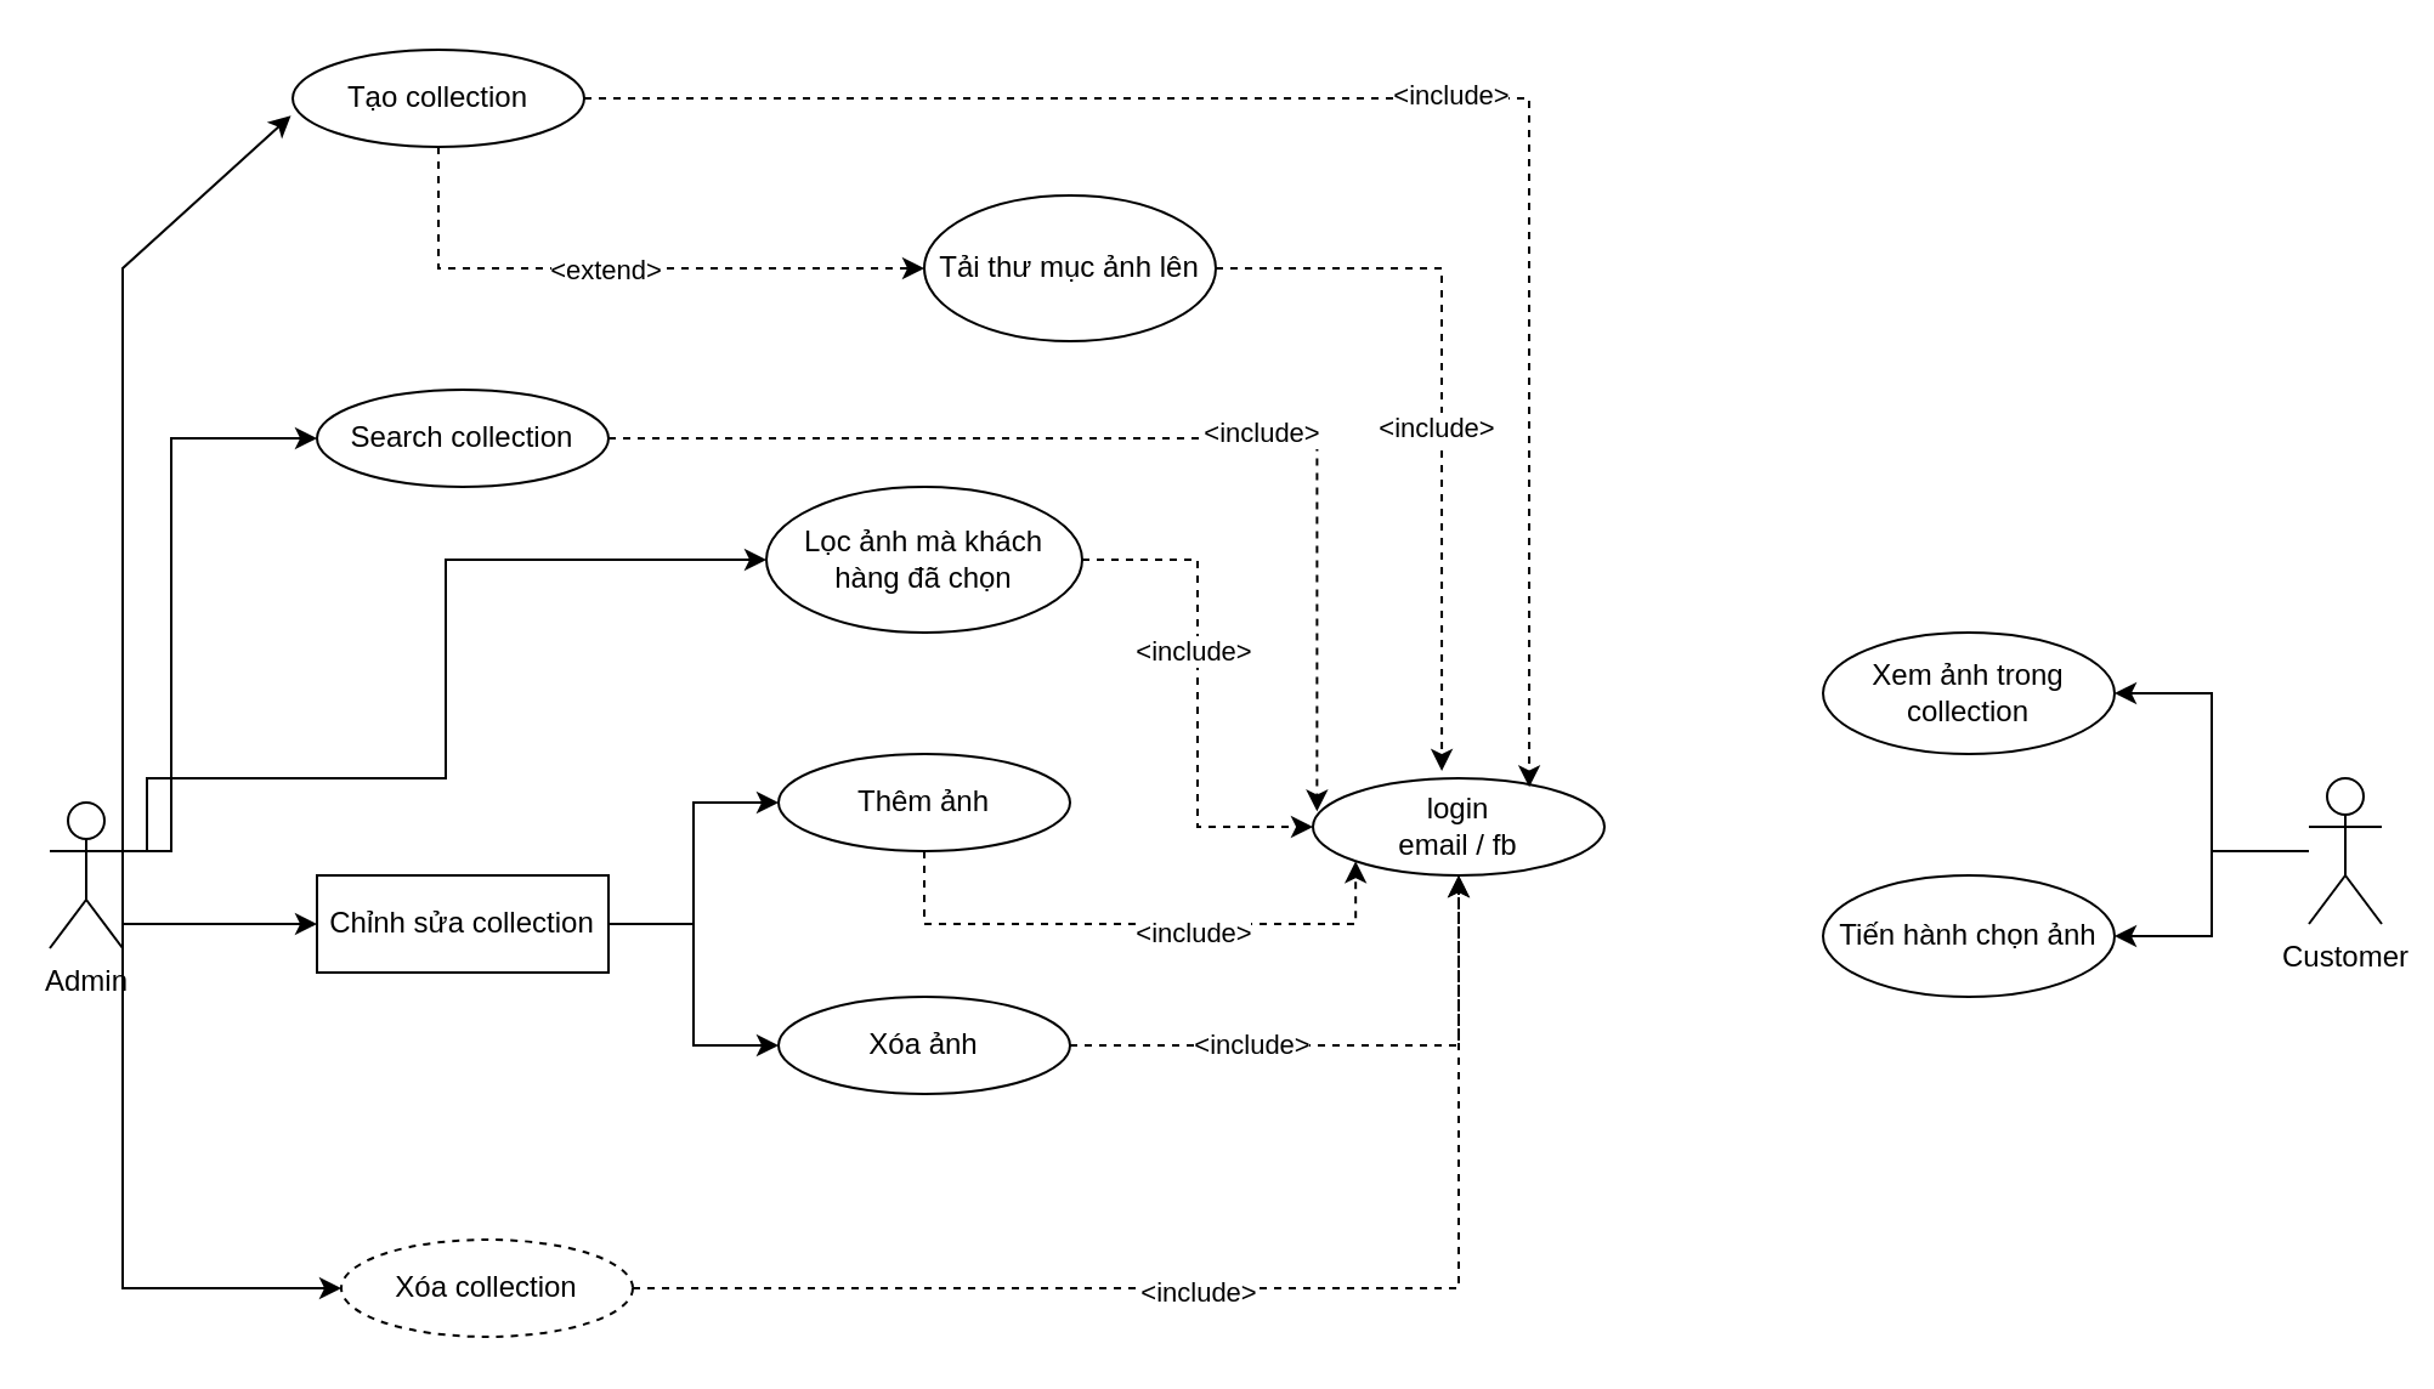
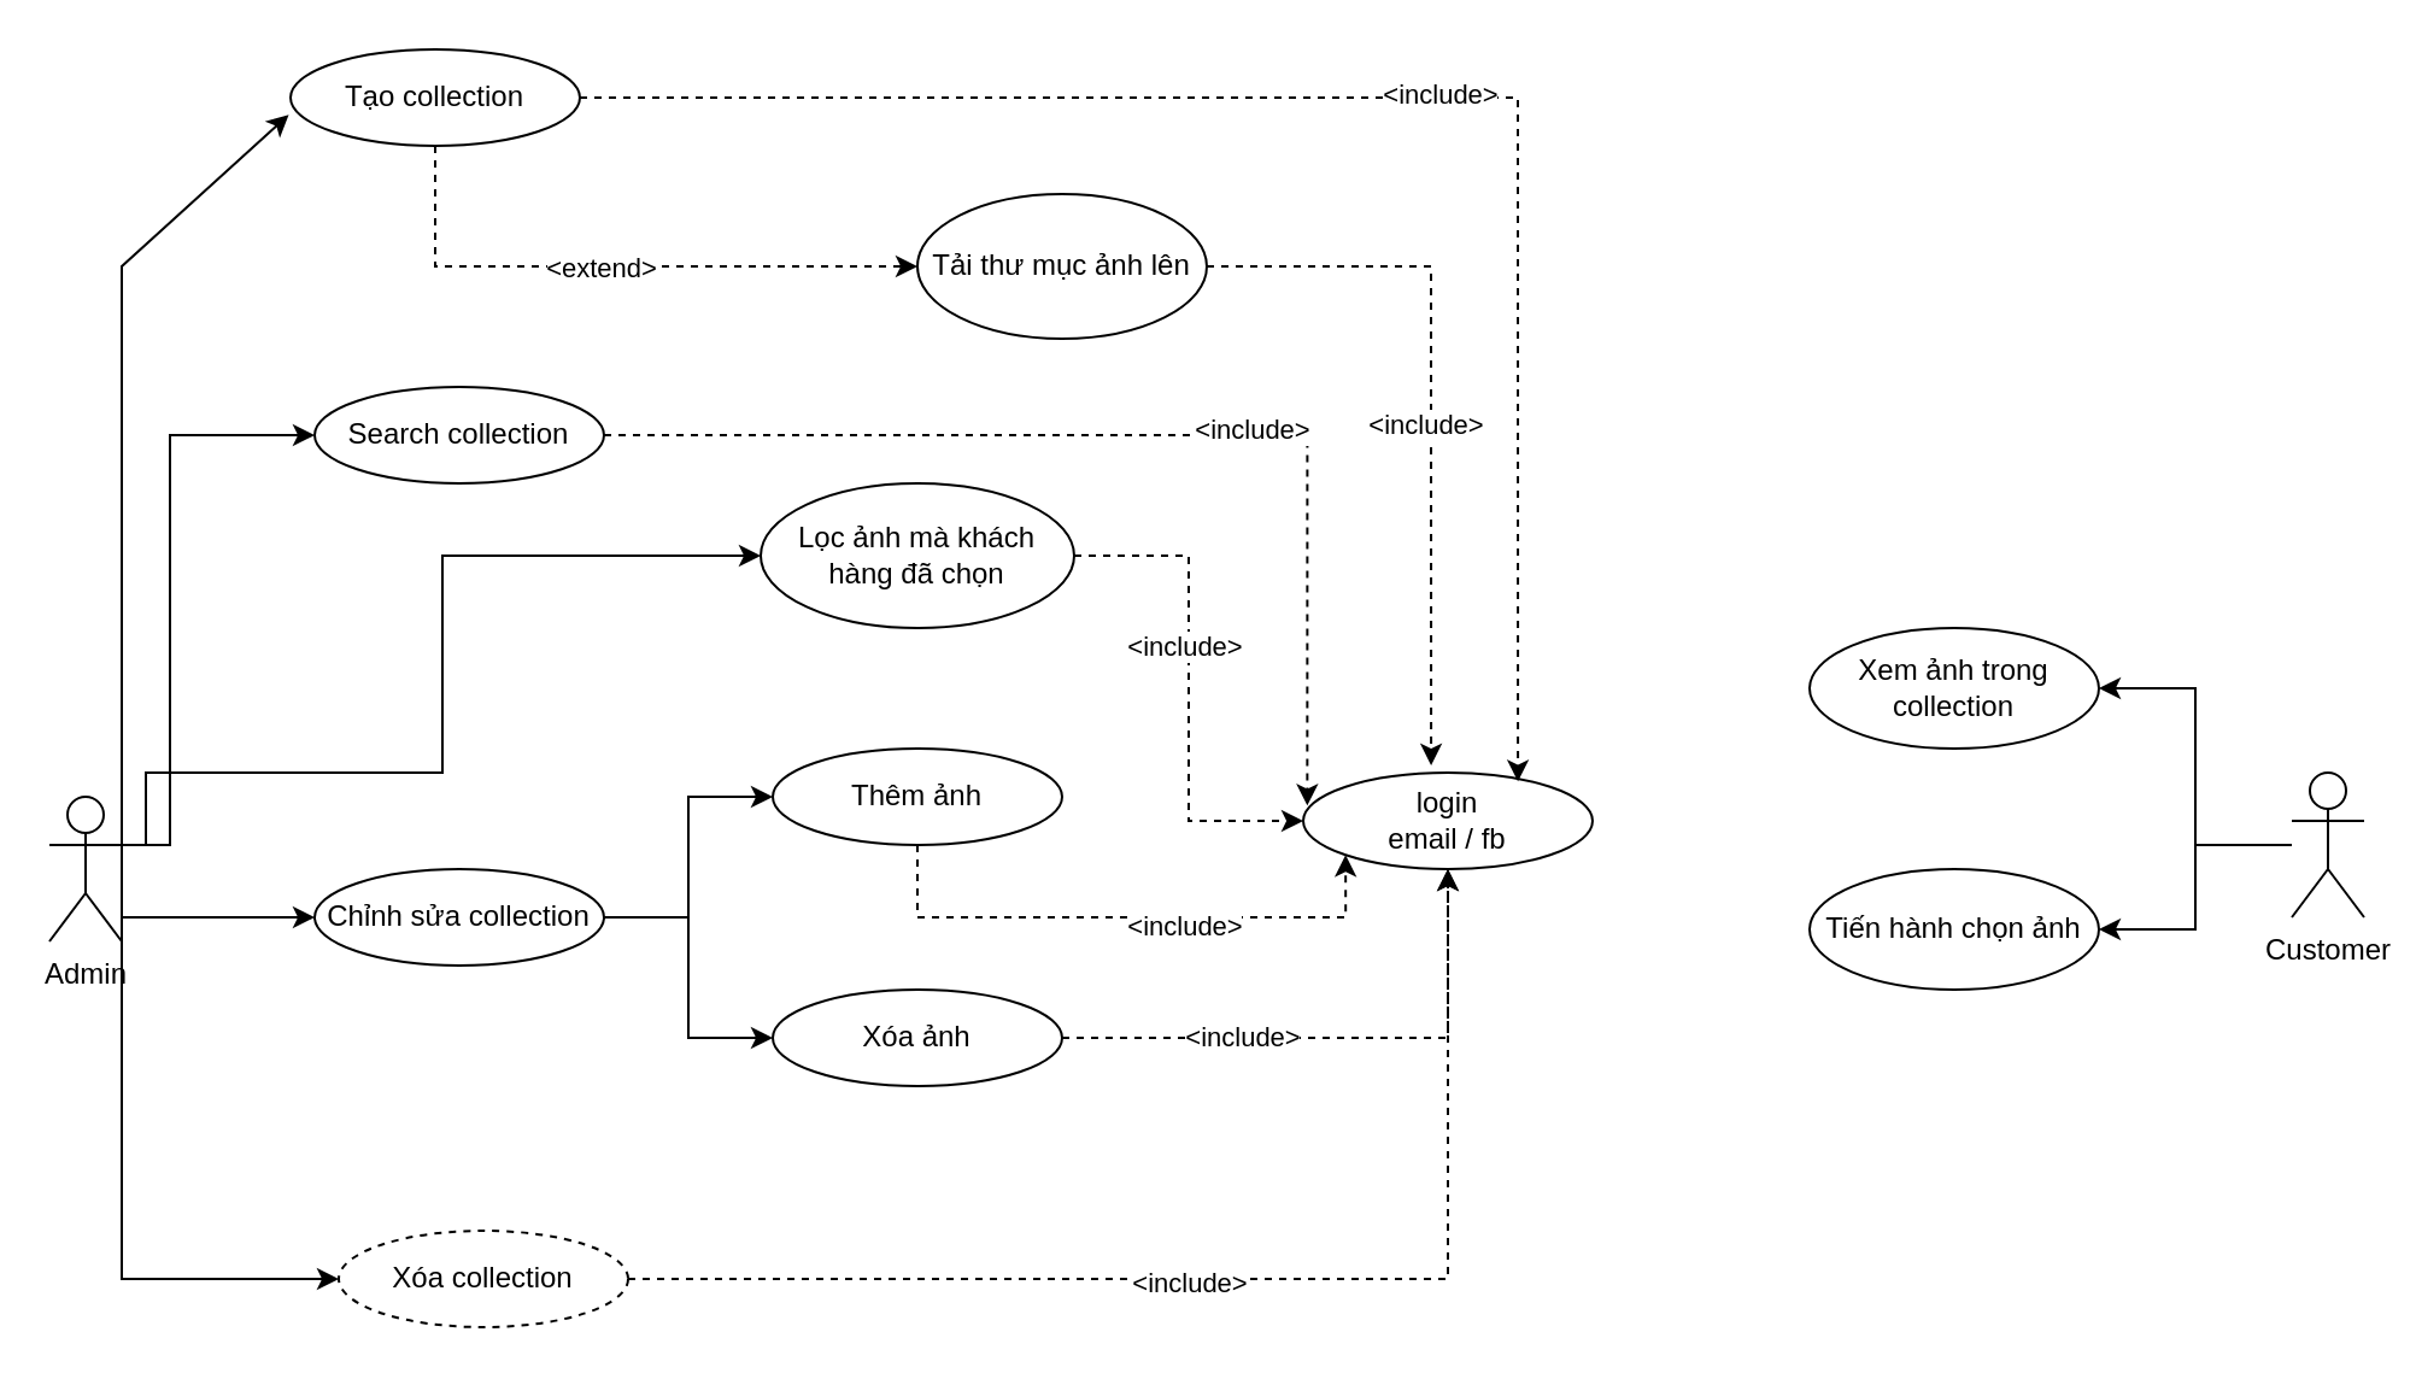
  <mxCell id="0" />
  <mxCell id="1" parent="0" />
  <mxCell id="2" style="edgeStyle=orthogonalEdgeStyle;rounded=0;orthogonalLoop=1;jettySize=auto;html=1;entryX=0;entryY=0.5;entryDx=0;entryDy=0;" parent="1" source="4" target="33" edge="1"><mxGeometry relative="1" as="geometry"><Array as="points"><mxPoint x="70" y="350" /><mxPoint x="70" y="180" /></Array></mxGeometry></mxCell>
  <mxCell id="3" style="edgeStyle=orthogonalEdgeStyle;rounded=0;orthogonalLoop=1;jettySize=auto;html=1;entryX=0;entryY=0.5;entryDx=0;entryDy=0;" parent="1" target="32" edge="1"><mxGeometry relative="1" as="geometry"><mxPoint x="60" y="350" as="sourcePoint" /><Array as="points"><mxPoint x="60" y="320" /><mxPoint x="183" y="320" /><mxPoint x="183" y="230" /></Array></mxGeometry></mxCell>
  <mxCell id="4" value="Admin" style="shape=umlActor;verticalLabelPosition=bottom;verticalAlign=top;html=1;outlineConnect=0;" parent="1" vertex="1"><mxGeometry x="20" y="330" width="30" height="60" as="geometry" /></mxCell>
  <mxCell id="5" style="edgeStyle=orthogonalEdgeStyle;rounded=0;orthogonalLoop=1;jettySize=auto;html=1;entryX=1;entryY=0.5;entryDx=0;entryDy=0;" parent="1" source="7" target="34" edge="1"><mxGeometry relative="1" as="geometry" /></mxCell>
  <mxCell id="6" style="edgeStyle=orthogonalEdgeStyle;rounded=0;orthogonalLoop=1;jettySize=auto;html=1;entryX=1;entryY=0.5;entryDx=0;entryDy=0;" parent="1" source="7" target="35" edge="1"><mxGeometry relative="1" as="geometry" /></mxCell>
  <mxCell id="7" value="Customer&lt;div&gt;&lt;br&gt;&lt;/div&gt;" style="shape=umlActor;verticalLabelPosition=bottom;verticalAlign=top;html=1;outlineConnect=0;" parent="1" vertex="1"><mxGeometry x="950" y="320" width="30" height="60" as="geometry" /></mxCell>
  <mxCell id="8" value="" style="edgeStyle=orthogonalEdgeStyle;rounded=0;orthogonalLoop=1;jettySize=auto;html=1;dashed=1;exitX=0.5;exitY=1;exitDx=0;exitDy=0;targetPerimeterSpacing=0;strokeWidth=1;" parent="1" source="10" target="22" edge="1"><mxGeometry relative="1" as="geometry"><Array as="points"><mxPoint x="180" y="110" /></Array></mxGeometry></mxCell>
  <mxCell id="9" value="&amp;lt;extend&amp;gt;" style="edgeLabel;html=1;align=center;verticalAlign=middle;resizable=0;points=[];" parent="8" vertex="1" connectable="0"><mxGeometry x="-0.06" relative="1" as="geometry"><mxPoint as="offset" /></mxGeometry></mxCell>
  <mxCell id="10" value="Tạo collection" style="ellipse;whiteSpace=wrap;html=1;" parent="1" vertex="1"><mxGeometry x="120" y="20" width="120" height="40" as="geometry" /></mxCell>
  <mxCell id="11" style="edgeStyle=orthogonalEdgeStyle;rounded=0;orthogonalLoop=1;jettySize=auto;html=1;entryX=0.5;entryY=1;entryDx=0;entryDy=0;dashed=1;" parent="1" source="13" target="29" edge="1"><mxGeometry relative="1" as="geometry" /></mxCell>
  <mxCell id="12" value="&amp;lt;include&amp;gt;" style="edgeLabel;html=1;align=center;verticalAlign=middle;resizable=0;points=[];" parent="11" vertex="1" connectable="0"><mxGeometry x="-0.089" y="-1" relative="1" as="geometry"><mxPoint as="offset" /></mxGeometry></mxCell>
  <mxCell id="13" value="Xóa collection" style="ellipse;whiteSpace=wrap;html=1;dashed=1;" parent="1" vertex="1"><mxGeometry x="140" y="510" width="120" height="40" as="geometry" /></mxCell>
  <mxCell id="14" style="edgeStyle=orthogonalEdgeStyle;rounded=0;orthogonalLoop=1;jettySize=auto;html=1;entryX=0;entryY=0.5;entryDx=0;entryDy=0;" parent="1" source="16" target="19" edge="1"><mxGeometry relative="1" as="geometry" /></mxCell>
  <mxCell id="15" style="edgeStyle=orthogonalEdgeStyle;rounded=0;orthogonalLoop=1;jettySize=auto;html=1;entryX=0;entryY=0.5;entryDx=0;entryDy=0;" parent="1" source="16" target="25" edge="1"><mxGeometry relative="1" as="geometry" /></mxCell>
- <mxCell id="16" value="Chỉnh sửa collection" style="whiteSpace=wrap;html=1;rounded=0;" parent="1" vertex="1"><mxGeometry y="360" width="120" height="40" as="geometry" x="130" /></mxCell>
+ <mxCell id="16" value="Chỉnh sửa collection" style="ellipse;whiteSpace=wrap;html=1;" parent="1" vertex="1"><mxGeometry y="360" width="120" height="40" as="geometry" x="130" /></mxCell>
  <mxCell id="17" style="edgeStyle=orthogonalEdgeStyle;rounded=0;orthogonalLoop=1;jettySize=auto;html=1;entryX=0;entryY=1;entryDx=0;entryDy=0;dashed=1;" parent="1" source="19" target="29" edge="1"><mxGeometry relative="1" as="geometry"><Array as="points"><mxPoint x="380" y="380" /><mxPoint x="558" y="380" /></Array></mxGeometry></mxCell>
  <mxCell id="18" value="&amp;lt;include&amp;gt;" style="edgeLabel;html=1;align=center;verticalAlign=middle;resizable=0;points=[];" parent="17" vertex="1" connectable="0"><mxGeometry x="0.202" y="-3" relative="1" as="geometry"><mxPoint as="offset" /></mxGeometry></mxCell>
  <mxCell id="19" value="Thêm ảnh" style="ellipse;whiteSpace=wrap;html=1;" parent="1" vertex="1"><mxGeometry x="320" y="310" width="120" height="40" as="geometry" /></mxCell>
  <mxCell id="20" value="" style="edgeStyle=orthogonalEdgeStyle;rounded=0;orthogonalLoop=1;jettySize=auto;html=1;entryX=0.442;entryY=-0.075;entryDx=0;entryDy=0;entryPerimeter=0;dashed=1;" parent="1" source="22" target="29" edge="1"><mxGeometry relative="1" as="geometry"><mxPoint x="520" y="100" as="targetPoint" /></mxGeometry></mxCell>
  <mxCell id="21" value="&amp;lt;include&amp;gt;" style="edgeLabel;html=1;align=center;verticalAlign=middle;resizable=0;points=[];" parent="20" vertex="1" connectable="0"><mxGeometry x="0.05" y="-3" relative="1" as="geometry"><mxPoint as="offset" /></mxGeometry></mxCell>
  <mxCell id="22" value="Tải thư mục ảnh lên" style="ellipse;whiteSpace=wrap;html=1;" parent="1" vertex="1"><mxGeometry x="380" y="80" width="120" height="60" as="geometry" /></mxCell>
  <mxCell id="23" style="edgeStyle=orthogonalEdgeStyle;rounded=0;orthogonalLoop=1;jettySize=auto;html=1;entryX=0.5;entryY=1;entryDx=0;entryDy=0;dashed=1;" parent="1" source="25" target="29" edge="1"><mxGeometry relative="1" as="geometry" /></mxCell>
  <mxCell id="24" value="&amp;lt;include&amp;gt;" style="edgeLabel;html=1;align=center;verticalAlign=middle;resizable=0;points=[];" parent="23" vertex="1" connectable="0"><mxGeometry x="-0.354" y="1" relative="1" as="geometry"><mxPoint as="offset" /></mxGeometry></mxCell>
  <mxCell id="25" value="Xóa ảnh" style="ellipse;whiteSpace=wrap;html=1;" parent="1" vertex="1"><mxGeometry x="320" y="410" width="120" height="40" as="geometry" /></mxCell>
  <mxCell id="26" value="" style="endArrow=classic;html=1;rounded=0;exitX=1;exitY=0.333;exitDx=0;exitDy=0;exitPerimeter=0;entryX=-0.006;entryY=0.678;entryDx=0;entryDy=0;entryPerimeter=0;" parent="1" source="4" target="10" edge="1"><mxGeometry width="50" height="50" relative="1" as="geometry"><mxPoint x="440" y="450" as="sourcePoint" /><mxPoint x="490" y="400" as="targetPoint" /><Array as="points"><mxPoint x="50" y="110" /></Array></mxGeometry></mxCell>
  <mxCell id="27" value="" style="endArrow=classic;html=1;rounded=0;exitX=1;exitY=0.333;exitDx=0;exitDy=0;exitPerimeter=0;entryX=0;entryY=0.5;entryDx=0;entryDy=0;entryPerimeter=0;" parent="1" source="4" target="16" edge="1"><mxGeometry width="50" height="50" relative="1" as="geometry"><mxPoint x="60" y="350" as="sourcePoint" /><mxPoint x="149" y="227" as="targetPoint" /><Array as="points"><mxPoint x="50" y="380" /></Array></mxGeometry></mxCell>
  <mxCell id="28" value="" style="endArrow=classic;html=1;rounded=0;entryX=0;entryY=0.5;entryDx=0;entryDy=0;" parent="1" target="13" edge="1"><mxGeometry width="50" height="50" relative="1" as="geometry"><mxPoint x="50" y="350" as="sourcePoint" /><mxPoint x="490" y="400" as="targetPoint" /><Array as="points"><mxPoint x="50" y="530" /></Array></mxGeometry></mxCell>
  <mxCell id="29" value="login&lt;br&gt;email / fb" style="ellipse;whiteSpace=wrap;html=1;" parent="1" vertex="1"><mxGeometry x="540" y="320" width="120" height="40" as="geometry" /></mxCell>
  <mxCell id="30" style="edgeStyle=orthogonalEdgeStyle;rounded=0;orthogonalLoop=1;jettySize=auto;html=1;entryX=0;entryY=0.5;entryDx=0;entryDy=0;dashed=1;" parent="1" source="32" target="29" edge="1"><mxGeometry relative="1" as="geometry" /></mxCell>
  <mxCell id="31" value="&amp;lt;include&amp;gt;" style="edgeLabel;html=1;align=center;verticalAlign=middle;resizable=0;points=[];" parent="30" vertex="1" connectable="0"><mxGeometry x="-0.185" y="-2" relative="1" as="geometry"><mxPoint y="1" as="offset" /></mxGeometry></mxCell>
  <mxCell id="32" value="Lọc ảnh mà khách hàng đã chọn" style="ellipse;whiteSpace=wrap;html=1;" parent="1" vertex="1"><mxGeometry x="315" y="200" width="130" height="60" as="geometry" /></mxCell>
  <mxCell id="33" value="Search&lt;span style=&quot;background-color: transparent; color: light-dark(rgb(0, 0, 0), rgb(255, 255, 255));&quot;&gt;&amp;nbsp;collection&lt;/span&gt;" style="ellipse;whiteSpace=wrap;html=1;" parent="1" vertex="1"><mxGeometry y="160" width="120" height="40" as="geometry" x="130" /></mxCell>
  <mxCell id="34" value="Xem ảnh trong collection" style="ellipse;whiteSpace=wrap;html=1;" parent="1" vertex="1"><mxGeometry x="750" y="260" width="120" height="50" as="geometry" /></mxCell>
  <mxCell id="35" value="Tiến hành chọn ảnh" style="ellipse;whiteSpace=wrap;html=1;" parent="1" vertex="1"><mxGeometry x="750" y="360" width="120" height="50" as="geometry" /></mxCell>
  <mxCell id="36" style="edgeStyle=orthogonalEdgeStyle;rounded=0;orthogonalLoop=1;jettySize=auto;html=1;entryX=0.014;entryY=0.342;entryDx=0;entryDy=0;entryPerimeter=0;dashed=1;" parent="1" source="33" target="29" edge="1"><mxGeometry relative="1" as="geometry" /></mxCell>
  <mxCell id="37" value="&amp;lt;include&amp;gt;" style="edgeLabel;html=1;align=center;verticalAlign=middle;resizable=0;points=[];" parent="36" vertex="1" connectable="0"><mxGeometry x="0.205" y="3" relative="1" as="geometry"><mxPoint as="offset" /></mxGeometry></mxCell>
  <mxCell id="38" style="edgeStyle=orthogonalEdgeStyle;rounded=0;orthogonalLoop=1;jettySize=auto;html=1;entryX=0.742;entryY=0.092;entryDx=0;entryDy=0;entryPerimeter=0;dashed=1;" parent="1" source="10" target="29" edge="1"><mxGeometry relative="1" as="geometry" /></mxCell>
  <mxCell id="39" value="&amp;lt;include&amp;gt;" style="edgeLabel;html=1;align=center;verticalAlign=middle;resizable=0;points=[];" parent="38" vertex="1" connectable="0"><mxGeometry x="0.059" y="2" relative="1" as="geometry"><mxPoint as="offset" /></mxGeometry></mxCell>
